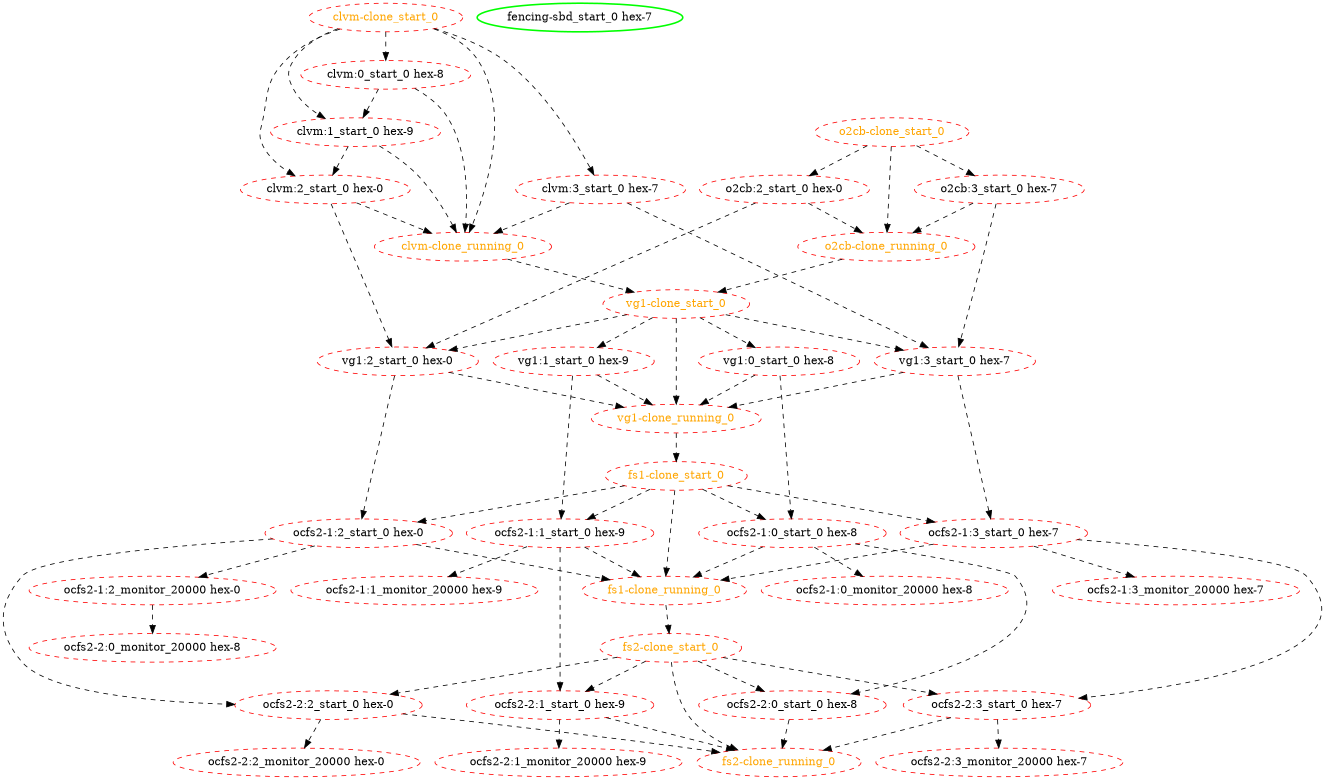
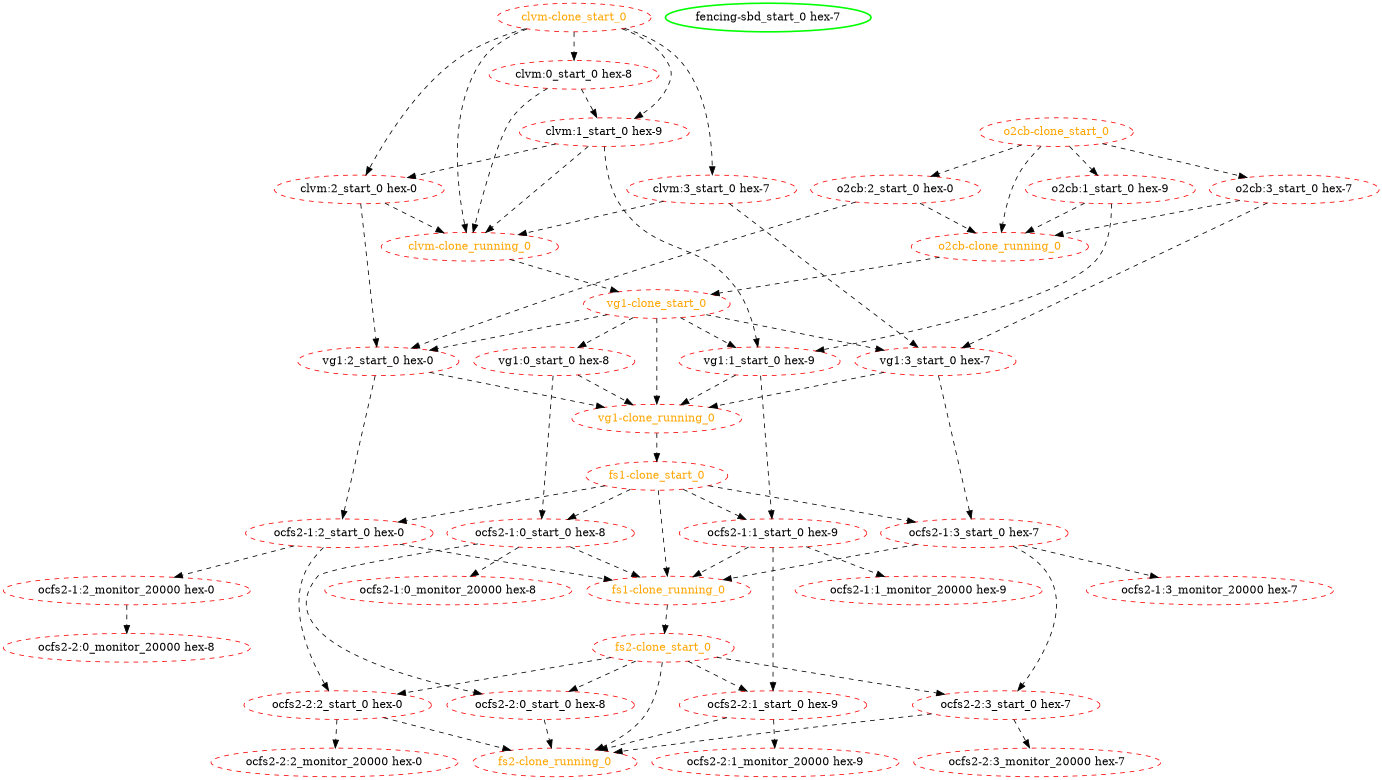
  digraph {
    node [color=red fontcolor=black style=dashed]
    edge [style=dashed]
    "clvm-clone_running_0" [fontcolor=orange]
    "vg1-clone_start_0" [fontcolor=orange]
    "vg1:0_start_0 hex-8"
    "vg1:1_start_0 hex-9"
    "vg1:2_start_0 hex-0"
    "vg1:3_start_0 hex-7"
    "vg1-clone_running_0" [fontcolor=orange]
    "ocfs2-1:0_start_0 hex-8"
    "ocfs2-1:1_start_0 hex-9"
    "ocfs2-1:2_start_0 hex-0"
    "ocfs2-1:3_start_0 hex-7"
    "fs1-clone_start_0" [fontcolor=orange]
    "clvm-clone_start_0" [fontcolor=orange]
    "clvm:0_start_0 hex-8"
    "clvm:1_start_0 hex-9"
    "clvm:2_start_0 hex-0"
    "clvm:3_start_0 hex-7"
    "fs1-clone_running_0" [fontcolor=orange]
    "ocfs2-2:0_start_0 hex-8"
    "ocfs2-1:0_monitor_20000 hex-8"
    "ocfs2-2:1_start_0 hex-9"
    "ocfs2-1:1_monitor_20000 hex-9"
    "ocfs2-2:2_start_0 hex-0"
    "ocfs2-1:2_monitor_20000 hex-0"
    "ocfs2-2:3_start_0 hex-7"
    "ocfs2-1:3_monitor_20000 hex-7"
    "fencing-sbd_start_0 hex-7" [color=green style=bold]
    "fs2-clone_start_0" [fontcolor=orange]
    "fs2-clone_running_0" [fontcolor=orange]
    "ocfs2-2:1_monitor_20000 hex-9"
    "ocfs2-2:2_monitor_20000 hex-0"
    "ocfs2-2:3_monitor_20000 hex-7"
    "ocfs2-2:0_monitor_20000 hex-8"
    "o2cb-clone_running_0" [fontcolor=orange]
    "o2cb-clone_start_0" [fontcolor=orange]
+   "o2cb:1_start_0 hex-9"
    "o2cb:2_start_0 hex-0"
    "o2cb:3_start_0 hex-7"
    "clvm-clone_running_0" -> "vg1-clone_start_0"
    "vg1-clone_start_0" -> "vg1:0_start_0 hex-8"
    "vg1-clone_start_0" -> "vg1:1_start_0 hex-9"
    "vg1-clone_start_0" -> "vg1:2_start_0 hex-0"
    "vg1-clone_start_0" -> "vg1:3_start_0 hex-7"
    "vg1-clone_start_0" -> "vg1-clone_running_0"
    "vg1:0_start_0 hex-8" -> "vg1-clone_running_0"
    "vg1:0_start_0 hex-8" -> "ocfs2-1:0_start_0 hex-8"
    "vg1:1_start_0 hex-9" -> "vg1-clone_running_0"
    "vg1:1_start_0 hex-9" -> "ocfs2-1:1_start_0 hex-9"
    "vg1:2_start_0 hex-0" -> "vg1-clone_running_0"
    "vg1:2_start_0 hex-0" -> "ocfs2-1:2_start_0 hex-0"
    "vg1:3_start_0 hex-7" -> "vg1-clone_running_0"
    "vg1:3_start_0 hex-7" -> "ocfs2-1:3_start_0 hex-7"
    "vg1-clone_running_0" -> "fs1-clone_start_0"
    "ocfs2-1:0_start_0 hex-8" -> "fs1-clone_running_0"
    "ocfs2-1:0_start_0 hex-8" -> "ocfs2-2:0_start_0 hex-8"
    "ocfs2-1:0_start_0 hex-8" -> "ocfs2-1:0_monitor_20000 hex-8"
    "ocfs2-1:1_start_0 hex-9" -> "fs1-clone_running_0"
    "ocfs2-1:1_start_0 hex-9" -> "ocfs2-2:1_start_0 hex-9"
    "ocfs2-1:1_start_0 hex-9" -> "ocfs2-1:1_monitor_20000 hex-9"
    "ocfs2-1:2_start_0 hex-0" -> "fs1-clone_running_0"
    "ocfs2-1:2_start_0 hex-0" -> "ocfs2-2:2_start_0 hex-0"
    "ocfs2-1:2_start_0 hex-0" -> "ocfs2-1:2_monitor_20000 hex-0"
    "ocfs2-1:3_start_0 hex-7" -> "fs1-clone_running_0"
    "ocfs2-1:3_start_0 hex-7" -> "ocfs2-2:3_start_0 hex-7"
    "ocfs2-1:3_start_0 hex-7" -> "ocfs2-1:3_monitor_20000 hex-7"
    "fs1-clone_start_0" -> "ocfs2-1:0_start_0 hex-8"
    "fs1-clone_start_0" -> "ocfs2-1:1_start_0 hex-9"
    "fs1-clone_start_0" -> "ocfs2-1:2_start_0 hex-0"
    "fs1-clone_start_0" -> "ocfs2-1:3_start_0 hex-7"
    "fs1-clone_start_0" -> "fs1-clone_running_0"
    "clvm-clone_start_0" -> "clvm-clone_running_0"
    "clvm-clone_start_0" -> "clvm:0_start_0 hex-8"
    "clvm-clone_start_0" -> "clvm:1_start_0 hex-9"
    "clvm-clone_start_0" -> "clvm:2_start_0 hex-0"
    "clvm-clone_start_0" -> "clvm:3_start_0 hex-7"
    "clvm:0_start_0 hex-8" -> "clvm-clone_running_0"
    "clvm:0_start_0 hex-8" -> "clvm:1_start_0 hex-9"
    "clvm:1_start_0 hex-9" -> "clvm-clone_running_0"
+   "clvm:1_start_0 hex-9" -> "vg1:1_start_0 hex-9"
    "clvm:1_start_0 hex-9" -> "clvm:2_start_0 hex-0"
    "clvm:2_start_0 hex-0" -> "clvm-clone_running_0"
    "clvm:2_start_0 hex-0" -> "vg1:2_start_0 hex-0"
    "clvm:3_start_0 hex-7" -> "clvm-clone_running_0"
    "clvm:3_start_0 hex-7" -> "vg1:3_start_0 hex-7"
    "fs1-clone_running_0" -> "fs2-clone_start_0"
    "ocfs2-2:0_start_0 hex-8" -> "fs2-clone_running_0"
    "ocfs2-2:1_start_0 hex-9" -> "fs2-clone_running_0"
    "ocfs2-2:1_start_0 hex-9" -> "ocfs2-2:1_monitor_20000 hex-9"
    "ocfs2-2:2_start_0 hex-0" -> "fs2-clone_running_0"
    "ocfs2-2:2_start_0 hex-0" -> "ocfs2-2:2_monitor_20000 hex-0"
    "ocfs2-1:2_monitor_20000 hex-0" -> "ocfs2-2:0_monitor_20000 hex-8"
    "ocfs2-2:3_start_0 hex-7" -> "fs2-clone_running_0"
    "ocfs2-2:3_start_0 hex-7" -> "ocfs2-2:3_monitor_20000 hex-7"
    "fs2-clone_start_0" -> "ocfs2-2:0_start_0 hex-8"
    "fs2-clone_start_0" -> "ocfs2-2:1_start_0 hex-9"
    "fs2-clone_start_0" -> "ocfs2-2:2_start_0 hex-0"
    "fs2-clone_start_0" -> "ocfs2-2:3_start_0 hex-7"
    "fs2-clone_start_0" -> "fs2-clone_running_0"
    "o2cb-clone_running_0" -> "vg1-clone_start_0"
    "o2cb-clone_start_0" -> "o2cb-clone_running_0"
+   "o2cb-clone_start_0" -> "o2cb:1_start_0 hex-9"
    "o2cb-clone_start_0" -> "o2cb:2_start_0 hex-0"
    "o2cb-clone_start_0" -> "o2cb:3_start_0 hex-7"
+   "o2cb:1_start_0 hex-9" -> "vg1:1_start_0 hex-9"
+   "o2cb:1_start_0 hex-9" -> "o2cb-clone_running_0"
    "o2cb:2_start_0 hex-0" -> "vg1:2_start_0 hex-0"
    "o2cb:2_start_0 hex-0" -> "o2cb-clone_running_0"
    "o2cb:3_start_0 hex-7" -> "vg1:3_start_0 hex-7"
    "o2cb:3_start_0 hex-7" -> "o2cb-clone_running_0"
  }
